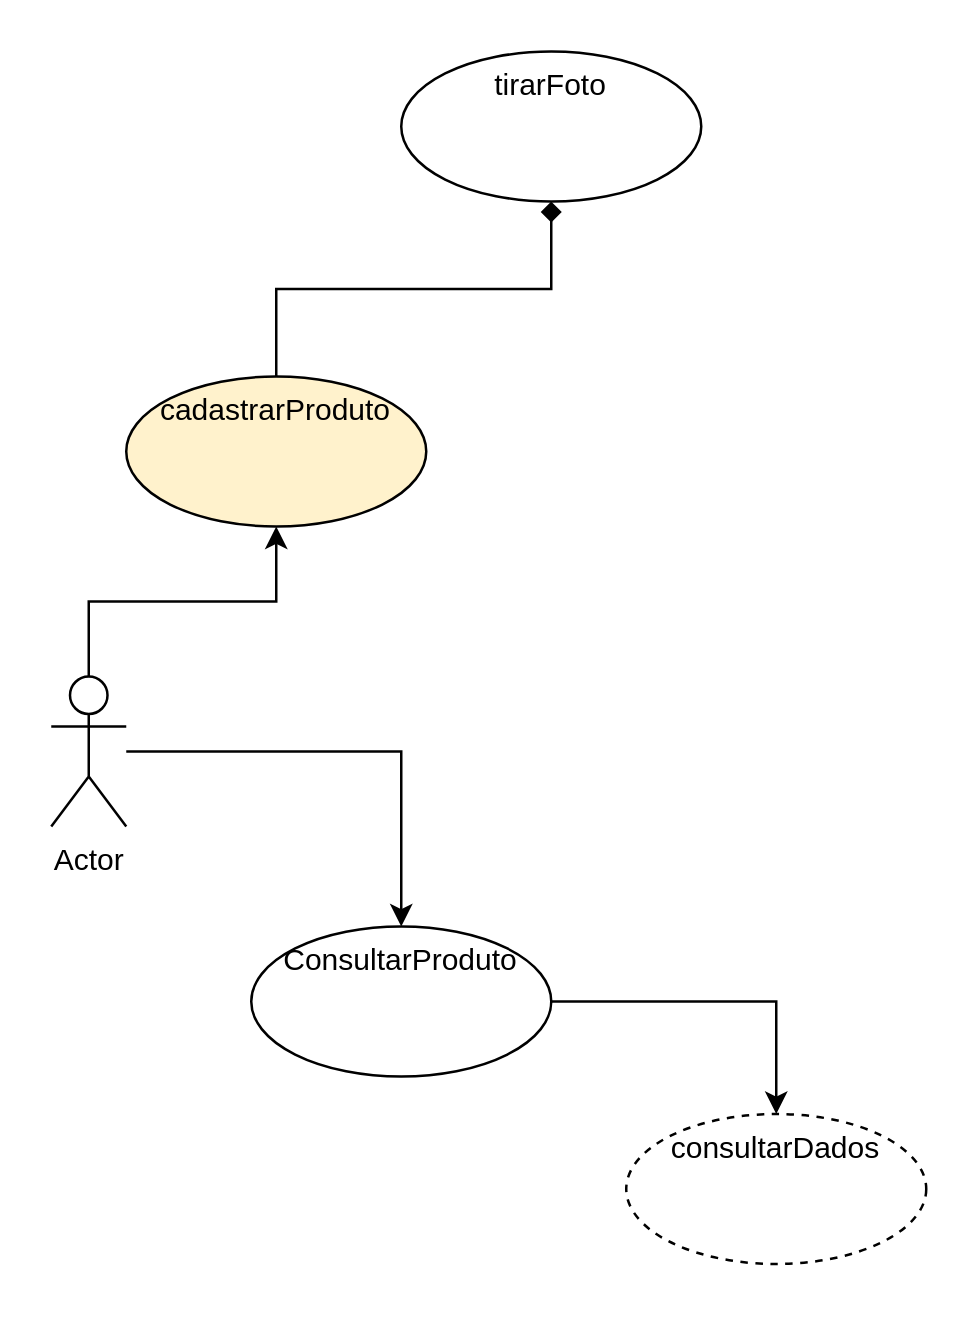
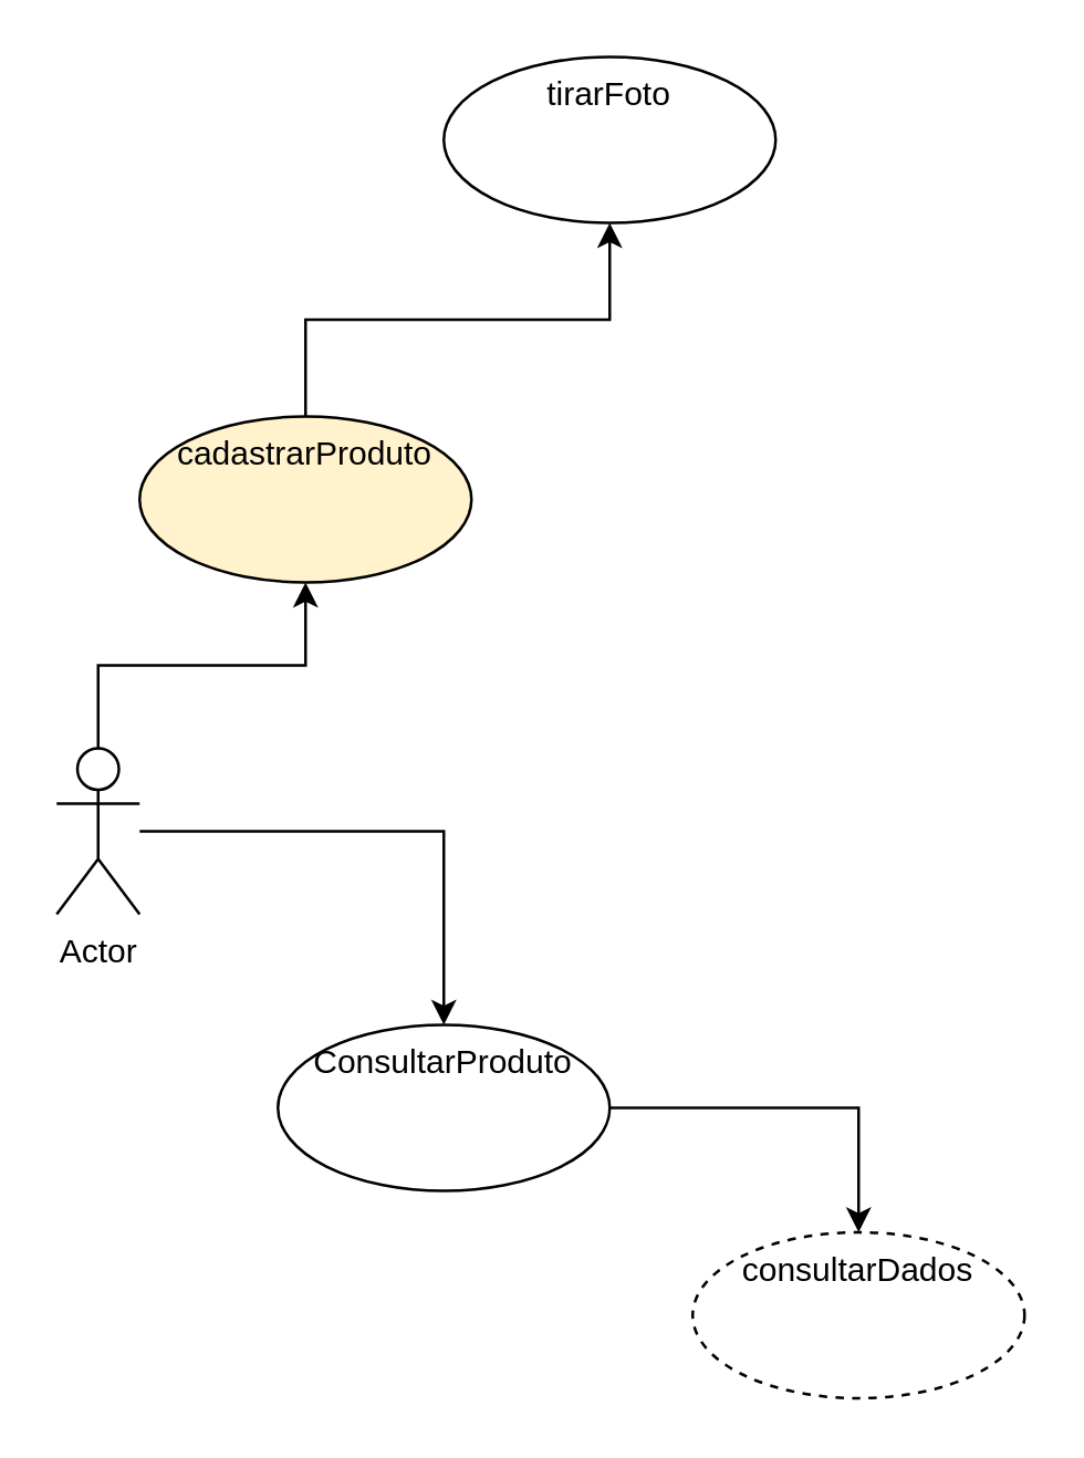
  <mxCell id="0" />
  <mxCell id="1" parent="0" />
  <mxCell id="2" value="" style="edgeStyle=orthogonalEdgeStyle;rounded=0;orthogonalLoop=1;jettySize=auto;html=1;" edge="1" parent="1" source="4" target="6"><mxGeometry relative="1" as="geometry" /></mxCell>
  <mxCell id="3" value="" style="edgeStyle=orthogonalEdgeStyle;rounded=0;orthogonalLoop=1;jettySize=auto;html=1;" edge="1" parent="1" source="4" target="9"><mxGeometry relative="1" as="geometry" /></mxCell>
  <mxCell id="4" value="Actor" style="shape=umlActor;verticalLabelPosition=bottom;verticalAlign=top;html=1;" vertex="1" parent="1"><mxGeometry x="20" y="270" width="30" height="60" as="geometry" /></mxCell>
- <mxCell id="5" value="" style="edgeStyle=orthogonalEdgeStyle;rounded=0;orthogonalLoop=1;jettySize=auto;html=1;endArrow=diamond;" edge="1" parent="1" source="6" target="7"><mxGeometry relative="1" as="geometry" /></mxCell>
+ <mxCell id="5" value="" style="edgeStyle=orthogonalEdgeStyle;rounded=0;orthogonalLoop=1;jettySize=auto;html=1;" edge="1" parent="1" source="6" target="7"><mxGeometry relative="1" as="geometry" /></mxCell>
  <mxCell id="6" value="cadastrarProduto&lt;br&gt;" style="ellipse;whiteSpace=wrap;html=1;verticalAlign=top;fillColor=#fff2cc;" vertex="1" parent="1"><mxGeometry x="50" y="150" width="120" height="60" as="geometry" /></mxCell>
  <mxCell id="7" value="tirarFoto" style="ellipse;whiteSpace=wrap;html=1;verticalAlign=top;" vertex="1" parent="1"><mxGeometry x="160" y="20" width="120" height="60" as="geometry" /></mxCell>
  <mxCell id="8" style="edgeStyle=orthogonalEdgeStyle;rounded=0;orthogonalLoop=1;jettySize=auto;html=1;" edge="1" parent="1" source="9" target="10"><mxGeometry relative="1" as="geometry" /></mxCell>
  <mxCell id="9" value="ConsultarProduto&lt;br&gt;" style="ellipse;whiteSpace=wrap;html=1;verticalAlign=top;" vertex="1" parent="1"><mxGeometry x="100" y="370" width="120" height="60" as="geometry" /></mxCell>
  <mxCell id="10" value="consultarDados&lt;br&gt;" style="ellipse;whiteSpace=wrap;html=1;verticalAlign=top;dashed=1;" vertex="1" parent="1"><mxGeometry x="250" y="445" width="120" height="60" as="geometry" /></mxCell>
